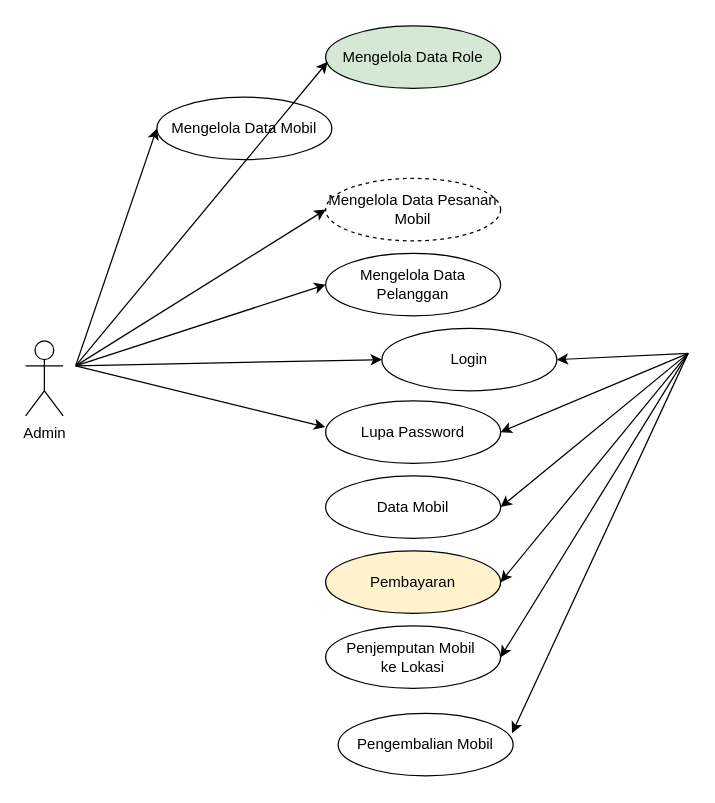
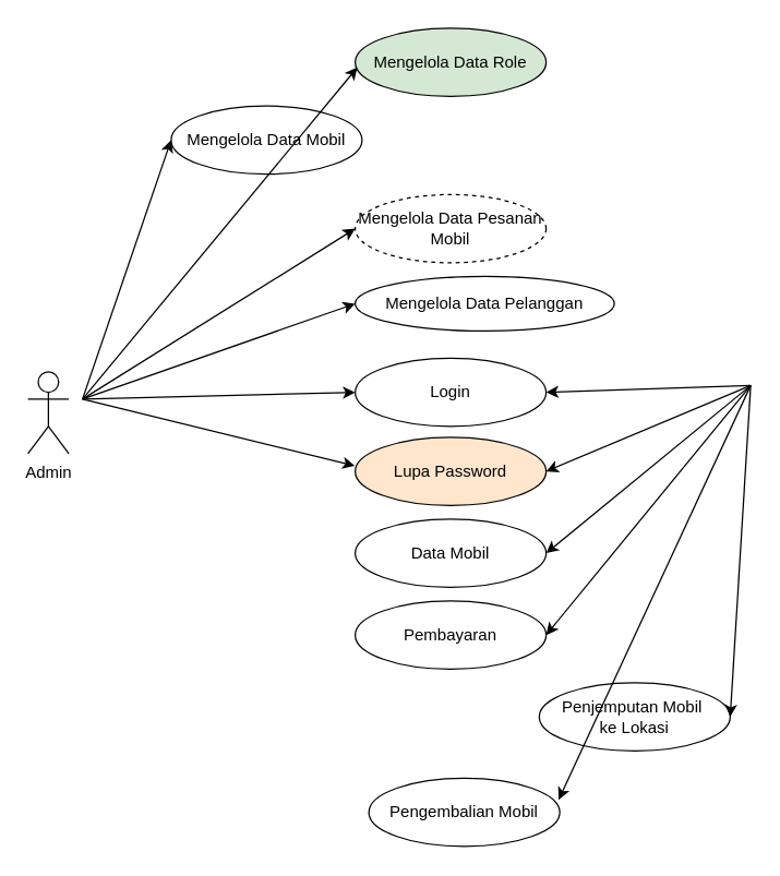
  <mxCell id="0" />
  <mxCell id="1" parent="0" />
  <mxCell id="2" value="Admin" style="shape=umlActor;verticalLabelPosition=bottom;verticalAlign=top;html=1;outlineConnect=0;" parent="1" vertex="1"><mxGeometry x="20" y="272" width="30" height="60" as="geometry" /></mxCell>
- <mxCell id="3" value="Login" style="ellipse;whiteSpace=wrap;html=1;" parent="1" vertex="1"><mxGeometry x="305" y="262" width="140" height="50" as="geometry" /></mxCell>
+ <mxCell id="3" value="Login" style="ellipse;whiteSpace=wrap;html=1;" parent="1" vertex="1"><mxGeometry x="260" y="262" width="140" height="50" as="geometry" /></mxCell>
  <mxCell id="4" value="" style="endArrow=none;html=1;rounded=0;startArrow=classic;startFill=1;exitX=1;exitY=0.5;exitDx=0;exitDy=0;" parent="1" source="11" edge="1"><mxGeometry width="50" height="50" relative="1" as="geometry"><mxPoint x="460" y="137" as="sourcePoint" /><mxPoint x="550" y="282" as="targetPoint" /></mxGeometry></mxCell>
  <mxCell id="5" value="Mengelola Data Mobil" style="ellipse;whiteSpace=wrap;html=1;" parent="1" vertex="1"><mxGeometry x="125" y="77" width="140" height="50" as="geometry" /></mxCell>
  <mxCell id="6" value="Mengelola Data Pesanan Mobil" style="ellipse;whiteSpace=wrap;html=1;dashed=1;" parent="1" vertex="1"><mxGeometry x="260" y="142" width="140" height="50" as="geometry" /></mxCell>
- <mxCell id="7" value="Mengelola Data Pelanggan" style="ellipse;whiteSpace=wrap;html=1;" parent="1" vertex="1"><mxGeometry x="260" y="202" width="140" height="50" as="geometry" /></mxCell>
+ <mxCell id="7" value="Mengelola Data Pelanggan" style="ellipse;whiteSpace=wrap;html=1;" parent="1" vertex="1"><mxGeometry x="260" y="202" width="190" height="40" as="geometry" /></mxCell>
  <mxCell id="8" value="" style="endArrow=classic;html=1;rounded=0;entryX=0;entryY=0.5;entryDx=0;entryDy=0;" parent="1" target="5" edge="1"><mxGeometry width="50" height="50" relative="1" as="geometry"><mxPoint x="60" y="292" as="sourcePoint" /><mxPoint x="130" y="152" as="targetPoint" /></mxGeometry></mxCell>
  <mxCell id="9" value="" style="endArrow=classic;html=1;rounded=0;entryX=0;entryY=0.5;entryDx=0;entryDy=0;" parent="1" target="6" edge="1"><mxGeometry width="50" height="50" relative="1" as="geometry"><mxPoint x="60" y="292" as="sourcePoint" /><mxPoint x="130" y="162" as="targetPoint" /></mxGeometry></mxCell>
  <mxCell id="10" value="" style="endArrow=classic;html=1;rounded=0;entryX=0;entryY=0.5;entryDx=0;entryDy=0;" parent="1" target="7" edge="1"><mxGeometry width="50" height="50" relative="1" as="geometry"><mxPoint x="60" y="292" as="sourcePoint" /><mxPoint x="140" y="212" as="targetPoint" /></mxGeometry></mxCell>
  <mxCell id="11" value="Data Mobil" style="ellipse;whiteSpace=wrap;html=1;" parent="1" vertex="1"><mxGeometry x="260" y="380" width="140" height="50" as="geometry" /></mxCell>
- <mxCell id="12" value="Pembayaran" style="ellipse;whiteSpace=wrap;html=1;fillColor=#fff2cc;" parent="1" vertex="1"><mxGeometry x="260" y="440" width="140" height="50" as="geometry" /></mxCell>
+ <mxCell id="12" value="Pembayaran" style="ellipse;whiteSpace=wrap;html=1;" parent="1" vertex="1"><mxGeometry x="260" y="440" width="140" height="50" as="geometry" /></mxCell>
  <mxCell id="13" value="" style="endArrow=classic;html=1;rounded=0;entryX=1;entryY=0.5;entryDx=0;entryDy=0;endFill=1;" parent="1" target="12" edge="1"><mxGeometry width="50" height="50" relative="1" as="geometry"><mxPoint x="550" y="282" as="sourcePoint" /><mxPoint x="430" y="232" as="targetPoint" /></mxGeometry></mxCell>
- <mxCell id="14" value="Penjemputan Mobil&amp;nbsp;&lt;div&gt;ke Lokasi&lt;/div&gt;" style="ellipse;whiteSpace=wrap;html=1;" parent="1" vertex="1"><mxGeometry x="260" y="500" width="140" height="50" as="geometry" /></mxCell>
+ <mxCell id="14" value="Penjemputan Mobil&amp;nbsp;&lt;div&gt;ke Lokasi&lt;/div&gt;" style="ellipse;whiteSpace=wrap;html=1;" parent="1" vertex="1"><mxGeometry x="395" y="500" width="140" height="50" as="geometry" /></mxCell>
  <mxCell id="15" value="Pengembalian Mobil" style="ellipse;whiteSpace=wrap;html=1;" parent="1" vertex="1"><mxGeometry x="270" y="570" width="140" height="50" as="geometry" /></mxCell>
  <mxCell id="16" value="" style="endArrow=classic;html=1;rounded=0;entryX=1;entryY=0.5;entryDx=0;entryDy=0;endFill=1;" parent="1" target="14" edge="1"><mxGeometry width="50" height="50" relative="1" as="geometry"><mxPoint x="550" y="282" as="sourcePoint" /><mxPoint x="470" y="262" as="targetPoint" /></mxGeometry></mxCell>
  <mxCell id="17" value="" style="endArrow=classic;html=1;rounded=0;entryX=0.994;entryY=0.316;entryDx=0;entryDy=0;endFill=1;entryPerimeter=0;" parent="1" target="15" edge="1"><mxGeometry width="50" height="50" relative="1" as="geometry"><mxPoint x="550" y="282" as="sourcePoint" /><mxPoint x="360" y="422" as="targetPoint" /></mxGeometry></mxCell>
  <mxCell id="18" value="" style="endArrow=classic;html=1;rounded=0;entryX=0;entryY=0.5;entryDx=0;entryDy=0;" parent="1" target="3" edge="1"><mxGeometry width="50" height="50" relative="1" as="geometry"><mxPoint x="60" y="292" as="sourcePoint" /><mxPoint x="250" y="82" as="targetPoint" /></mxGeometry></mxCell>
  <mxCell id="19" value="" style="endArrow=none;html=1;rounded=0;startArrow=classic;startFill=1;exitX=1;exitY=0.5;exitDx=0;exitDy=0;" parent="1" source="3" edge="1"><mxGeometry width="50" height="50" relative="1" as="geometry"><mxPoint x="350" y="79" as="sourcePoint" /><mxPoint x="550" y="282" as="targetPoint" /></mxGeometry></mxCell>
  <mxCell id="20" value="Mengelola Data Role" style="ellipse;whiteSpace=wrap;html=1;fillColor=#d5e8d4;" parent="1" vertex="1"><mxGeometry x="260" y="20" width="140" height="50" as="geometry" /></mxCell>
  <mxCell id="21" value="" style="endArrow=classic;html=1;rounded=0;entryX=0.011;entryY=0.576;entryDx=0;entryDy=0;entryPerimeter=0;" parent="1" target="20" edge="1"><mxGeometry width="50" height="50" relative="1" as="geometry"><mxPoint x="60" y="292" as="sourcePoint" /><mxPoint x="260" y="52" as="targetPoint" /></mxGeometry></mxCell>
- <mxCell id="22" value="Lupa Password" style="ellipse;whiteSpace=wrap;html=1;" parent="1" vertex="1"><mxGeometry x="260" y="320" width="140" height="50" as="geometry" /></mxCell>
+ <mxCell id="22" value="Lupa Password" style="ellipse;whiteSpace=wrap;html=1;fillColor=#ffe6cc;" parent="1" vertex="1"><mxGeometry x="260" y="320" width="140" height="50" as="geometry" /></mxCell>
  <mxCell id="23" value="" style="endArrow=classic;html=1;rounded=0;entryX=-0.002;entryY=0.418;entryDx=0;entryDy=0;entryPerimeter=0;" parent="1" target="22" edge="1"><mxGeometry width="50" height="50" relative="1" as="geometry"><mxPoint x="60" y="292" as="sourcePoint" /><mxPoint x="260" y="332" as="targetPoint" /></mxGeometry></mxCell>
  <mxCell id="24" value="" style="endArrow=none;html=1;rounded=0;startArrow=classic;startFill=1;exitX=1;exitY=0.5;exitDx=0;exitDy=0;" parent="1" source="22" edge="1"><mxGeometry width="50" height="50" relative="1" as="geometry"><mxPoint x="390" y="322" as="sourcePoint" /><mxPoint x="550" y="282" as="targetPoint" /></mxGeometry></mxCell>
